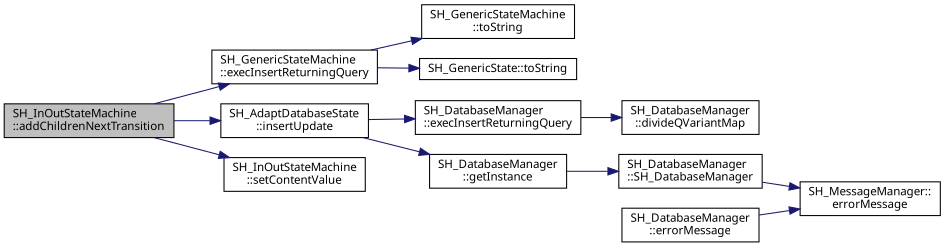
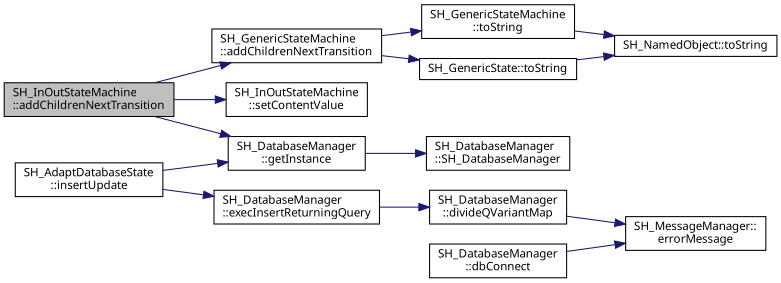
  digraph {
    rankdir=LR
    node [color=black fontname=Verdana fontsize=11 shape=record]
    edge [color=midnightblue fontname=Verdana fontsize=11 labelfontname=Verdana labelfontsize=11 style=solid]
    n1 [fillcolor=grey75 fontcolor=black height=0.2 label="SH_InOutStateMachine\l::addChildrenNextTransition" style=filled width=0.4]
-   n2 [height=0.2 label="SH_GenericStateMachine\l::execInsertReturningQuery" width=0.4]
+   n2 [height=0.2 label="SH_GenericStateMachine\l::addChildrenNextTransition" width=0.4]
    n3 [height=0.2 label="SH_AdaptDatabaseState\l::insertUpdate" width=0.4]
    n4 [height=0.2 label="SH_InOutStateMachine\l::setContentValue" width=0.4]
    n5 [height=0.2 label="SH_GenericStateMachine\l::toString" width=0.4]
    n6 [height=0.2 label="SH_GenericState::toString" width=0.4]
+   n7 [height=0.2 label="SH_NamedObject::toString" width=0.4]
    n8 [height=0.2 label="SH_DatabaseManager\l::execInsertReturningQuery" width=0.4]
    n9 [height=0.2 label="SH_DatabaseManager\l::getInstance" width=0.4]
    n10 [height=0.2 label="SH_DatabaseManager\l::divideQVariantMap" width=0.4]
    n11 [height=0.2 label="SH_DatabaseManager\l::SH_DatabaseManager" width=0.4]
    n12 [height=0.2 label="SH_MessageManager::\lerrorMessage" width=0.4]
-   n13 [height=0.2 label="SH_DatabaseManager\l::errorMessage" width=0.4]
+   n13 [height=0.2 label="SH_DatabaseManager\l::dbConnect" width=0.4]
    n1 -> n2
-   n1 -> n3
+   n1 -> n9
    n1 -> n4
    n2 -> n5
    n2 -> n6
    n3 -> n8
    n3 -> n9
+   n5 -> n7
+   n6 -> n7
    n8 -> n10
    n9 -> n11
-   n11 -> n12
+   n10 -> n12
    n13 -> n12
  }
